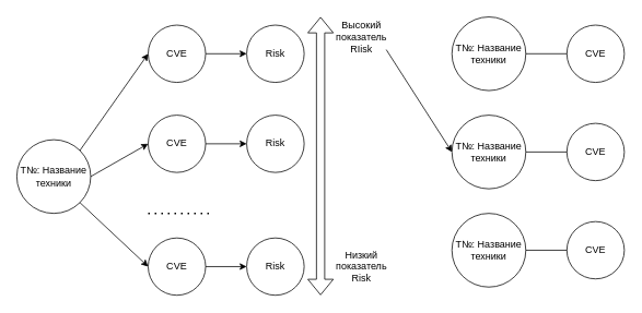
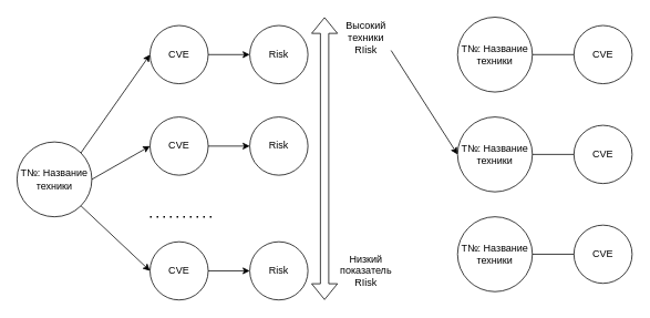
  <mxCell id="0" />
  <mxCell id="1" parent="0" />
  <mxCell id="2" value="T№: Название техники" style="ellipse;whiteSpace=wrap;html=1;aspect=fixed;" parent="1" vertex="1"><mxGeometry x="20" y="170" width="90" height="90" as="geometry" /></mxCell>
  <mxCell id="3" value="" style="edgeStyle=orthogonalEdgeStyle;rounded=0;orthogonalLoop=1;jettySize=auto;html=1;" edge="1" parent="1" source="4" target="13"><mxGeometry relative="1" as="geometry" /></mxCell>
  <mxCell id="4" value="CVE" style="ellipse;whiteSpace=wrap;html=1;aspect=fixed;" parent="1" vertex="1"><mxGeometry x="180" y="30" width="70" height="70" as="geometry" /></mxCell>
  <mxCell id="5" value="" style="edgeStyle=orthogonalEdgeStyle;rounded=0;orthogonalLoop=1;jettySize=auto;html=1;" edge="1" parent="1" source="6" target="14"><mxGeometry relative="1" as="geometry" /></mxCell>
  <mxCell id="6" value="CVE" style="ellipse;whiteSpace=wrap;html=1;aspect=fixed;" parent="1" vertex="1"><mxGeometry x="180" y="140" width="70" height="70" as="geometry" /></mxCell>
  <mxCell id="7" value="" style="edgeStyle=orthogonalEdgeStyle;rounded=0;orthogonalLoop=1;jettySize=auto;html=1;" edge="1" parent="1" source="8" target="15"><mxGeometry relative="1" as="geometry" /></mxCell>
  <mxCell id="8" value="CVE" style="ellipse;whiteSpace=wrap;html=1;aspect=fixed;" parent="1" vertex="1"><mxGeometry x="180" y="290" width="70" height="70" as="geometry" /></mxCell>
  <mxCell id="9" value="" style="endArrow=classic;html=1;rounded=0;exitX=1;exitY=0;exitDx=0;exitDy=0;entryX=0;entryY=0.5;entryDx=0;entryDy=0;" parent="1" source="2" target="4" edge="1"><mxGeometry width="50" height="50" relative="1" as="geometry"><mxPoint x="230" y="180" as="sourcePoint" /><mxPoint x="280" y="130" as="targetPoint" /></mxGeometry></mxCell>
  <mxCell id="10" value="" style="endArrow=classic;html=1;rounded=0;exitX=1;exitY=0.5;exitDx=0;exitDy=0;entryX=0;entryY=0.5;entryDx=0;entryDy=0;" parent="1" source="2" target="6" edge="1"><mxGeometry width="50" height="50" relative="1" as="geometry"><mxPoint x="180" y="290" as="sourcePoint" /><mxPoint x="230" y="240" as="targetPoint" /></mxGeometry></mxCell>
  <mxCell id="11" value="" style="endArrow=classic;html=1;rounded=0;exitX=1;exitY=1;exitDx=0;exitDy=0;entryX=0;entryY=0.5;entryDx=0;entryDy=0;" parent="1" source="2" target="8" edge="1"><mxGeometry width="50" height="50" relative="1" as="geometry"><mxPoint x="220" y="340" as="sourcePoint" /><mxPoint x="270" y="290" as="targetPoint" /></mxGeometry></mxCell>
  <mxCell id="12" value="" style="endArrow=none;dashed=1;html=1;dashPattern=1 3;strokeWidth=2;rounded=0;" parent="1" edge="1"><mxGeometry width="50" height="50" relative="1" as="geometry"><mxPoint x="180" y="260" as="sourcePoint" /><mxPoint x="260" y="260" as="targetPoint" /></mxGeometry></mxCell>
  <mxCell id="13" value="Risk" style="ellipse;whiteSpace=wrap;html=1;aspect=fixed;" vertex="1" parent="1"><mxGeometry x="300" y="30" width="70" height="70" as="geometry" /></mxCell>
  <mxCell id="14" value="Risk" style="ellipse;whiteSpace=wrap;html=1;aspect=fixed;" vertex="1" parent="1"><mxGeometry x="300" y="140" width="70" height="70" as="geometry" /></mxCell>
  <mxCell id="15" value="Risk" style="ellipse;whiteSpace=wrap;html=1;aspect=fixed;" vertex="1" parent="1"><mxGeometry x="300" y="290" width="70" height="70" as="geometry" /></mxCell>
  <mxCell id="16" value="" style="shape=flexArrow;endArrow=classic;startArrow=classic;html=1;rounded=0;" edge="1" parent="1"><mxGeometry width="100" height="100" relative="1" as="geometry"><mxPoint x="390" y="360" as="sourcePoint" /><mxPoint x="390" y="20" as="targetPoint" /></mxGeometry></mxCell>
- <mxCell id="17" value="Высокий показатель RIisk" style="text;html=1;align=center;verticalAlign=middle;whiteSpace=wrap;rounded=0;" vertex="1" parent="1"><mxGeometry x="410" y="30" width="60" height="30" as="geometry" /></mxCell>
- <mxCell id="18" value="Низкий показатель Risk" style="text;html=1;align=center;verticalAlign=middle;whiteSpace=wrap;rounded=0;" vertex="1" parent="1"><mxGeometry x="410" y="310" width="60" height="30" as="geometry" /></mxCell>
+ <mxCell id="17" value="Высокий техники RIisk" style="text;html=1;align=center;verticalAlign=middle;whiteSpace=wrap;rounded=0;" vertex="1" parent="1"><mxGeometry x="410" y="30" width="60" height="30" as="geometry" /></mxCell>
+ <mxCell id="18" value="Низкий показатель RIisk" style="text;html=1;align=center;verticalAlign=middle;whiteSpace=wrap;rounded=0;" vertex="1" parent="1"><mxGeometry x="410" y="310" width="60" height="30" as="geometry" /></mxCell>
  <mxCell id="19" value="" style="endArrow=classic;html=1;rounded=0;entryX=0;entryY=0.5;entryDx=0;entryDy=0;exitX=1;exitY=1;exitDx=0;exitDy=0;" edge="1" parent="1" source="17" target="21"><mxGeometry width="50" height="50" relative="1" as="geometry"><mxPoint x="456" y="70" as="sourcePoint" /><mxPoint x="550" y="180" as="targetPoint" /></mxGeometry></mxCell>
  <mxCell id="20" value="CVE" style="ellipse;whiteSpace=wrap;html=1;aspect=fixed;" vertex="1" parent="1"><mxGeometry x="690" y="150" width="70" height="70" as="geometry" /></mxCell>
  <mxCell id="21" value="T№: Название техники" style="ellipse;whiteSpace=wrap;html=1;aspect=fixed;" vertex="1" parent="1"><mxGeometry x="550" y="140" width="90" height="90" as="geometry" /></mxCell>
  <mxCell id="22" value="" style="endArrow=none;html=1;rounded=0;exitX=1;exitY=0.5;exitDx=0;exitDy=0;entryX=0;entryY=0.5;entryDx=0;entryDy=0;" edge="1" parent="1" source="21" target="20"><mxGeometry width="50" height="50" relative="1" as="geometry"><mxPoint x="600" y="320" as="sourcePoint" /><mxPoint x="650" y="270" as="targetPoint" /></mxGeometry></mxCell>
  <mxCell id="23" value="CVE" style="ellipse;whiteSpace=wrap;html=1;aspect=fixed;" vertex="1" parent="1"><mxGeometry x="690" y="30" width="70" height="70" as="geometry" /></mxCell>
  <mxCell id="24" value="T№: Название техники" style="ellipse;whiteSpace=wrap;html=1;aspect=fixed;" vertex="1" parent="1"><mxGeometry x="550" y="20" width="90" height="90" as="geometry" /></mxCell>
  <mxCell id="25" value="" style="endArrow=none;html=1;rounded=0;exitX=1;exitY=0.5;exitDx=0;exitDy=0;entryX=0;entryY=0.5;entryDx=0;entryDy=0;" edge="1" parent="1" source="24" target="23"><mxGeometry width="50" height="50" relative="1" as="geometry"><mxPoint x="600" y="200" as="sourcePoint" /><mxPoint x="650" y="150" as="targetPoint" /></mxGeometry></mxCell>
  <mxCell id="26" value="CVE" style="ellipse;whiteSpace=wrap;html=1;aspect=fixed;" vertex="1" parent="1"><mxGeometry x="690" y="270" width="70" height="70" as="geometry" /></mxCell>
  <mxCell id="27" value="T№: Название техники" style="ellipse;whiteSpace=wrap;html=1;aspect=fixed;" vertex="1" parent="1"><mxGeometry x="550" y="260" width="90" height="90" as="geometry" /></mxCell>
  <mxCell id="28" value="" style="endArrow=none;html=1;rounded=0;exitX=1;exitY=0.5;exitDx=0;exitDy=0;entryX=0;entryY=0.5;entryDx=0;entryDy=0;" edge="1" parent="1" source="27" target="26"><mxGeometry width="50" height="50" relative="1" as="geometry"><mxPoint x="600" y="440" as="sourcePoint" /><mxPoint x="650" y="390" as="targetPoint" /></mxGeometry></mxCell>
